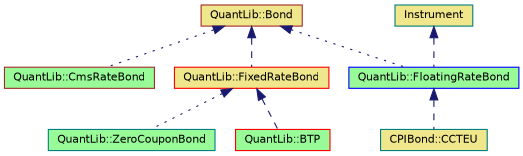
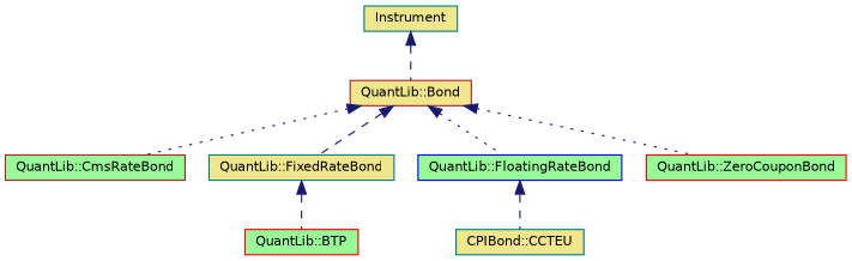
  digraph {
    fontname="DejaVu Sans"
    rankdir=TB
    node [color=teal fillcolor=khaki fontname="DejaVu Sans" fontsize=10 shape=record style=filled]
    edge [color=midnightblue dir=back fontname="DejaVu Sans" fontsize=10 labelfontname=Helvetica labelfontsize=10 style=dashed]
    n1 [color=brown fontcolor=black height=0.2 label="QuantLib::Bond" width=0.4]
    n2 [color=brown fillcolor=palegreen height=0.2 label="QuantLib::CmsRateBond" width=0.4]
-   n3 [color=red height=0.2 label="QuantLib::FixedRateBond" width=0.4]
+   n3 [height=0.2 label="QuantLib::FixedRateBond" width=0.4]
    n4 [color=blue fillcolor=palegreen height=0.2 label="QuantLib::FloatingRateBond" width=0.4]
-   n5 [fillcolor=palegreen height=0.2 label="QuantLib::ZeroCouponBond" width=0.4]
+   n5 [color=red fillcolor=palegreen height=0.2 label="QuantLib::ZeroCouponBond" width=0.4]
    n6 [color=red fillcolor=palegreen height=0.2 label="QuantLib::BTP" width=0.4]
    n7 [height=0.2 label="CPIBond::CCTEU" width=0.4]
    n8 [height=0.2 label=Instrument width=0.4]
    n1 -> n2 [style=dotted]
    n1 -> n3
    n1 -> n4 [style=dotted]
-   n3 -> n5 [style=dotted]
+   n1 -> n5 [style=dotted]
    n3 -> n6
    n4 -> n7
-   n8 -> n4
+   n8 -> n1
  }
